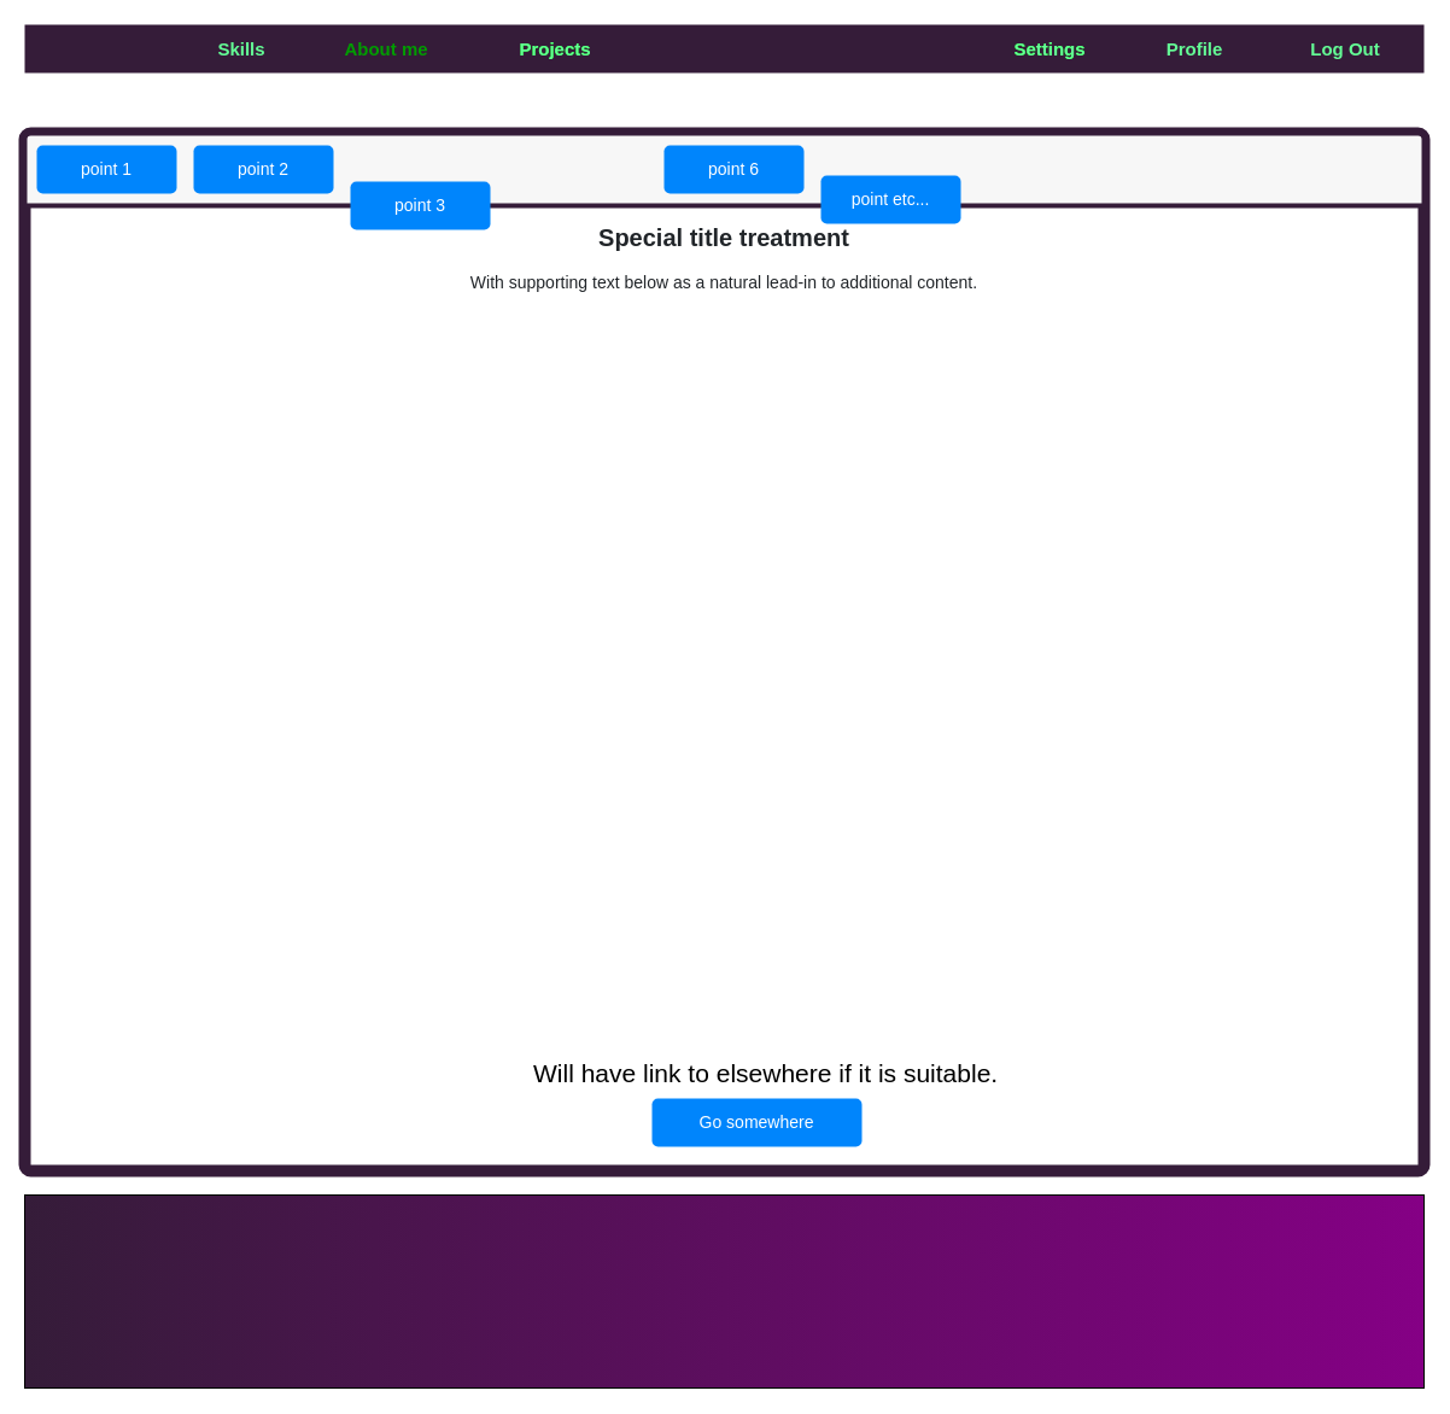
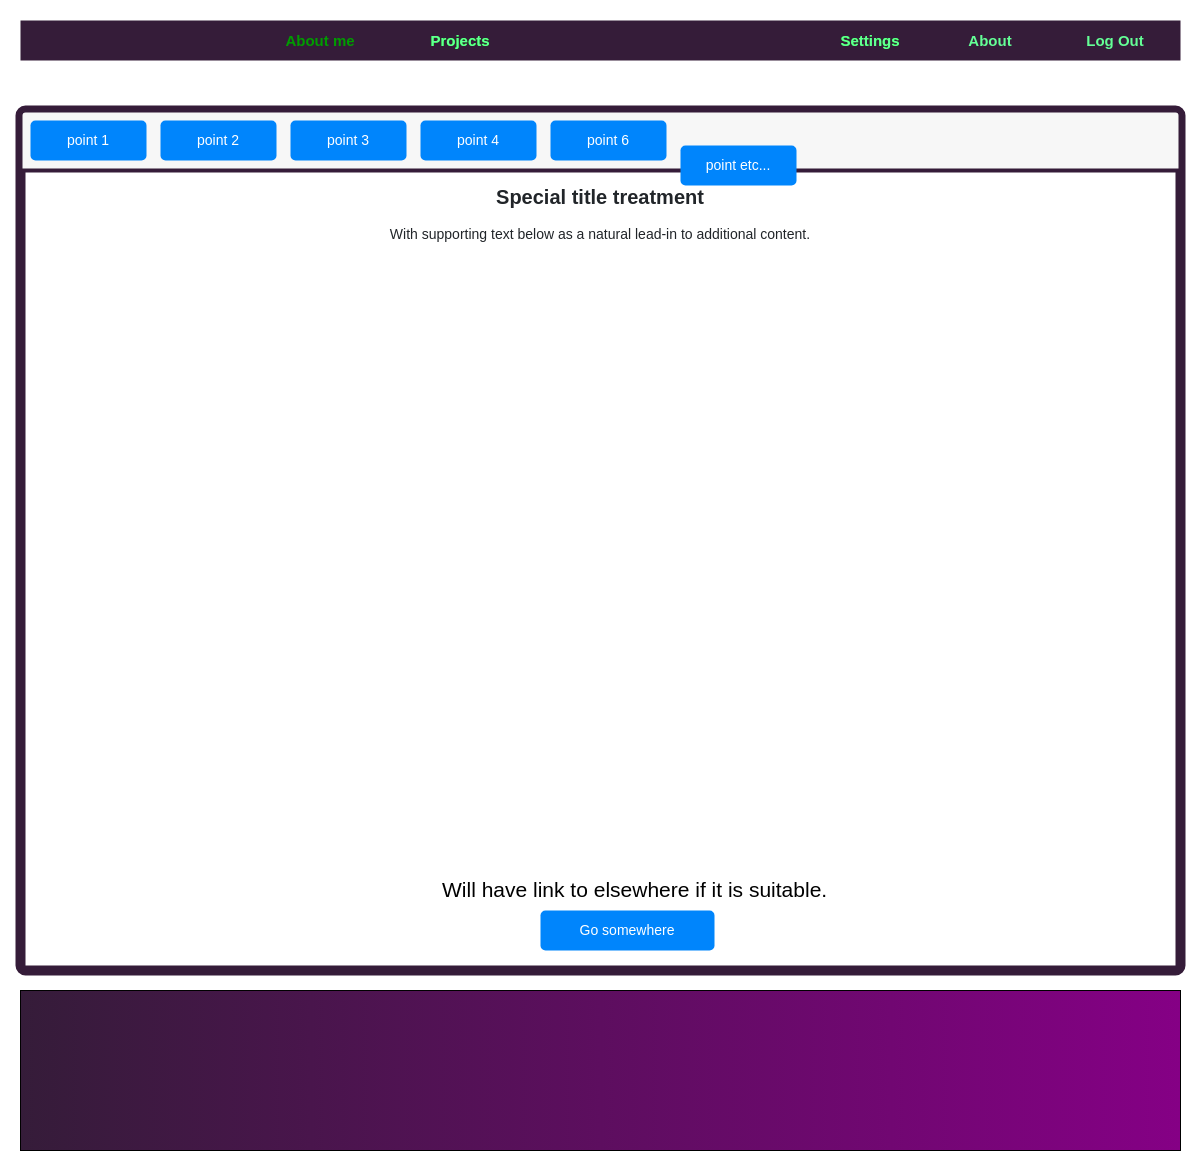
  <mxCell id="0" style=";html=1;" />
  <mxCell id="1" style=";html=1;" parent="0" />
  <mxCell id="2" value="" style="html=1;shadow=0;dashed=0;shape=mxgraph.bootstrap.rect;fillColor=#351C39;strokeColor=none;whiteSpace=wrap;rounded=0;fontSize=12;fontColor=#000000;align=center;container=0;" parent="1" vertex="1"><mxGeometry x="20" y="20" width="1160" height="40" as="geometry" /></mxCell>
  <mxCell id="3" value="" style="rounded=0;whiteSpace=wrap;html=1;shadow=0;glass=0;fontFamily=Comic Sans MS;fontSize=40;fillColor=#351C39;gradientColor=#850085;gradientDirection=east;" parent="1" vertex="1"><mxGeometry x="20" y="990" width="1160" height="160" as="geometry" /></mxCell>
- <mxCell id="4" value="Skills" style="html=1;shadow=0;dashed=0;fillColor=none;strokeColor=none;shape=mxgraph.bootstrap.rect;fontColor=#64FF96;whiteSpace=wrap;fillOpacity=100;fontStyle=1;fontSize=15;" parent="1" vertex="1"><mxGeometry x="140" y="20" width="120" height="40" as="geometry" /></mxCell>
  <mxCell id="5" value="About me" style="html=1;shadow=0;dashed=0;fillColor=none;strokeColor=none;shape=mxgraph.bootstrap.rect;fontColor=#009C00;whiteSpace=wrap;fontStyle=1;fontSize=15;" parent="1" vertex="1"><mxGeometry x="260" y="20" width="120" height="40" as="geometry" /></mxCell>
  <mxCell id="6" value="Settings" style="html=1;shadow=0;dashed=0;fillColor=none;strokeColor=none;shape=mxgraph.bootstrap.rect;fontColor=#00FF00;whiteSpace=wrap;fontStyle=1;fontSize=15;" parent="1" vertex="1"><mxGeometry x="810.01" y="20" width="120" height="40" as="geometry" /></mxCell>
- <mxCell id="7" value="Profile" style="html=1;shadow=0;dashed=0;fillColor=none;strokeColor=none;shape=mxgraph.bootstrap.rect;fontColor=#64FF96;whiteSpace=wrap;fontStyle=1;fontSize=15;" parent="1" vertex="1"><mxGeometry x="930" y="20" width="120" height="40" as="geometry" /></mxCell>
+ <mxCell id="7" value="About" style="html=1;shadow=0;dashed=0;fillColor=none;strokeColor=none;shape=mxgraph.bootstrap.rect;fontColor=#64FF96;whiteSpace=wrap;fontStyle=1;fontSize=15;" parent="1" vertex="1"><mxGeometry x="930" y="20" width="120" height="40" as="geometry" /></mxCell>
  <mxCell id="8" value="&lt;font style=&quot;font-size: 15px;&quot;&gt;Projects&lt;/font&gt;" style="html=1;shadow=0;dashed=0;shape=mxgraph.bootstrap.rect;fillColor=none;strokeColor=none;fontColor=#00FF00;spacingRight=30;whiteSpace=wrap;align=center;fontStyle=1;fontSize=15;" parent="1" vertex="1"><mxGeometry x="380" y="20" width="190" height="40" as="geometry" /></mxCell>
  <mxCell id="9" value="Settings" style="html=1;shadow=0;dashed=0;fillColor=none;strokeColor=none;shape=mxgraph.bootstrap.rect;fontColor=#64FF96;whiteSpace=wrap;fontStyle=1;fontSize=15;" parent="1" vertex="1"><mxGeometry x="810.01" y="20" width="120" height="40" as="geometry" /></mxCell>
  <mxCell id="10" value="Log Out" style="html=1;shadow=0;dashed=0;fillColor=none;strokeColor=none;shape=mxgraph.bootstrap.rect;fontColor=#64FF96;whiteSpace=wrap;fontStyle=1;fontSize=15;" parent="1" vertex="1"><mxGeometry x="1050" y="20" width="129.99" height="40" as="geometry" /></mxCell>
  <mxCell id="11" value="&lt;font style=&quot;font-size: 15px;&quot;&gt;Projects&lt;/font&gt;" style="html=1;shadow=0;dashed=0;shape=mxgraph.bootstrap.rect;fillColor=none;strokeColor=none;fontColor=#64FF96;spacingRight=30;whiteSpace=wrap;align=center;fontStyle=1;fontSize=15;" parent="1" vertex="1"><mxGeometry x="380" y="20" width="190" height="40" as="geometry" /></mxCell>
  <mxCell id="12" value="" style="html=1;shadow=0;dashed=0;shape=mxgraph.bootstrap.rrect;rSize=5;strokeColor=#351C39;html=1;whiteSpace=wrap;fillColor=#FFFFFF;fontColor=#000000;labelBorderColor=default;strokeWidth=10;" vertex="1" parent="1"><mxGeometry x="20" y="110" width="1160" height="860" as="geometry" /></mxCell>
  <mxCell id="13" value="" style="html=1;shadow=0;dashed=0;shape=mxgraph.bootstrap.topButton;strokeColor=inherit;fillColor=#F7F7F7;rSize=5;perimeter=none;whiteSpace=wrap;resizeWidth=1;align=center;spacing=20;fontSize=14;fontColor=#64FF96;strokeWidth=4;" vertex="1" parent="12"><mxGeometry width="1160" height="60" relative="1" as="geometry" /></mxCell>
  <mxCell id="14" value="point 1" style="html=1;shadow=0;dashed=0;shape=mxgraph.bootstrap.rrect;arcSize=5;strokeColor=none;fillColor=#0085FC;rSize=5;perimeter=none;whiteSpace=wrap;resizeWidth=1;align=center;spacing=20;fontSize=14;fontColor=#ffffff;" vertex="1" parent="12"><mxGeometry width="116" height="40" relative="1" as="geometry"><mxPoint x="10" y="10" as="offset" /></mxGeometry></mxCell>
  <mxCell id="15" value="&lt;b&gt;&lt;font style=&quot;font-size: 20px&quot;&gt;Special title treatment&lt;/font&gt;&lt;/b&gt;&lt;br style=&quot;font-size: 14px&quot;&gt;&lt;br style=&quot;font-size: 14px&quot;&gt;With supporting text below as a natural lead-in to additional content." style="perimeter=none;html=1;whiteSpace=wrap;fillColor=none;strokeColor=none;resizeWidth=1;verticalAlign=top;align=center;spacing=20;spacingTop=-10;fontSize=14;fontColor=#212529" vertex="1" parent="12"><mxGeometry width="1160" height="120" relative="1" as="geometry"><mxPoint y="60" as="offset" /></mxGeometry></mxCell>
  <mxCell id="16" value="Go somewhere" style="html=1;shadow=0;dashed=0;shape=mxgraph.bootstrap.rrect;rSize=5;perimeter=none;whiteSpace=wrap;align=center;fillColor=#0085FC;strokeColor=none;fontColor=#ffffff;resizeWidth=1;fontSize=14;" vertex="1" parent="12"><mxGeometry x="0.5" y="1" width="174" height="40" relative="1" as="geometry"><mxPoint x="-60" y="-60" as="offset" /></mxGeometry></mxCell>
  <mxCell id="17" value="point 2" style="html=1;shadow=0;dashed=0;shape=mxgraph.bootstrap.rrect;arcSize=5;strokeColor=none;fillColor=#0085FC;rSize=5;perimeter=none;whiteSpace=wrap;resizeWidth=1;align=center;spacing=20;fontSize=14;fontColor=#ffffff;" vertex="1" parent="12"><mxGeometry x="140" y="10" width="116" height="40" as="geometry" /></mxCell>
- <mxCell id="18" value="point 3" style="html=1;shadow=0;dashed=0;shape=mxgraph.bootstrap.rrect;arcSize=5;strokeColor=none;fillColor=#0085FC;rSize=5;perimeter=none;whiteSpace=wrap;resizeWidth=1;align=center;spacing=20;fontSize=14;fontColor=#ffffff;" vertex="1" parent="12"><mxGeometry x="270" y="40" width="116" height="40" as="geometry" /></mxCell>
+ <mxCell id="18" value="point 3" style="html=1;shadow=0;dashed=0;shape=mxgraph.bootstrap.rrect;arcSize=5;strokeColor=none;fillColor=#0085FC;rSize=5;perimeter=none;whiteSpace=wrap;resizeWidth=1;align=center;spacing=20;fontSize=14;fontColor=#ffffff;" vertex="1" parent="12"><mxGeometry x="270" y="10" width="116" height="40" as="geometry" /></mxCell>
+ <mxCell id="19" value="point 4" style="html=1;shadow=0;dashed=0;shape=mxgraph.bootstrap.rrect;arcSize=5;strokeColor=none;fillColor=#0085FC;rSize=5;perimeter=none;whiteSpace=wrap;resizeWidth=1;align=center;spacing=20;fontSize=14;fontColor=#ffffff;" vertex="1" parent="12"><mxGeometry x="400" y="10" width="116" height="40" as="geometry" /></mxCell>
  <mxCell id="20" value="point 6" style="html=1;shadow=0;dashed=0;shape=mxgraph.bootstrap.rrect;arcSize=5;strokeColor=none;fillColor=#0085FC;rSize=5;perimeter=none;whiteSpace=wrap;resizeWidth=1;align=center;spacing=20;fontSize=14;fontColor=#ffffff;" vertex="1" parent="12"><mxGeometry x="530" y="10" width="116" height="40" as="geometry" /></mxCell>
  <mxCell id="21" value="point etc..." style="html=1;shadow=0;dashed=0;shape=mxgraph.bootstrap.rrect;arcSize=5;strokeColor=none;fillColor=#0085FC;rSize=5;perimeter=none;whiteSpace=wrap;resizeWidth=1;align=center;spacing=20;fontSize=14;fontColor=#ffffff;" vertex="1" parent="12"><mxGeometry x="660" y="35" width="116" height="40" as="geometry" /></mxCell>
  <mxCell id="22" value="Will have link to elsewhere if it is suitable." style="text;html=1;strokeColor=none;fillColor=none;align=left;verticalAlign=top;whiteSpace=wrap;rounded=0;fontColor=#000000;fontSize=21;" vertex="1" parent="12"><mxGeometry x="420" y="760" width="390" height="40" as="geometry" /></mxCell>
